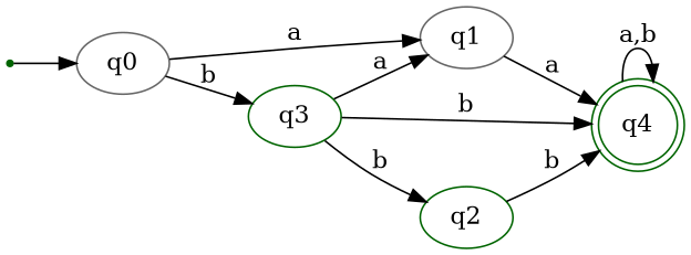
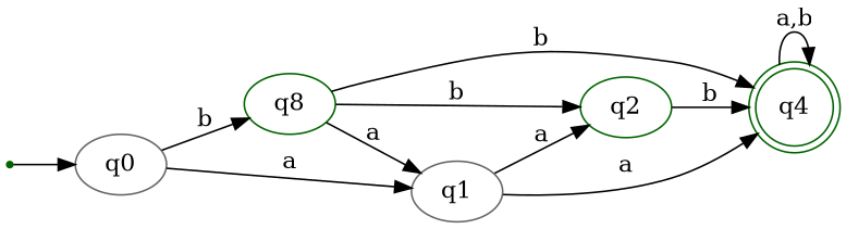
  strict digraph {
    rankdir=LR
    node [color=darkgreen]
    qi [shape=point]
    q0 [color=gray40]
    q1 [color=gray40]
-   q3
+   q3 [label=q8]
    q4 [shape=doublecircle]
    q2
    qi -> q0
    q0 -> q1 [label=a]
    q0 -> q3 [label=b]
    q1 -> q4 [label=a]
+   q1 -> q2 [label=a]
    q3 -> q1 [label=a]
    q3 -> q4 [label=b]
    q3 -> q2 [label=b]
    q4 -> q4 [label="a,b"]
    q2 -> q4 [label=b]
  }
